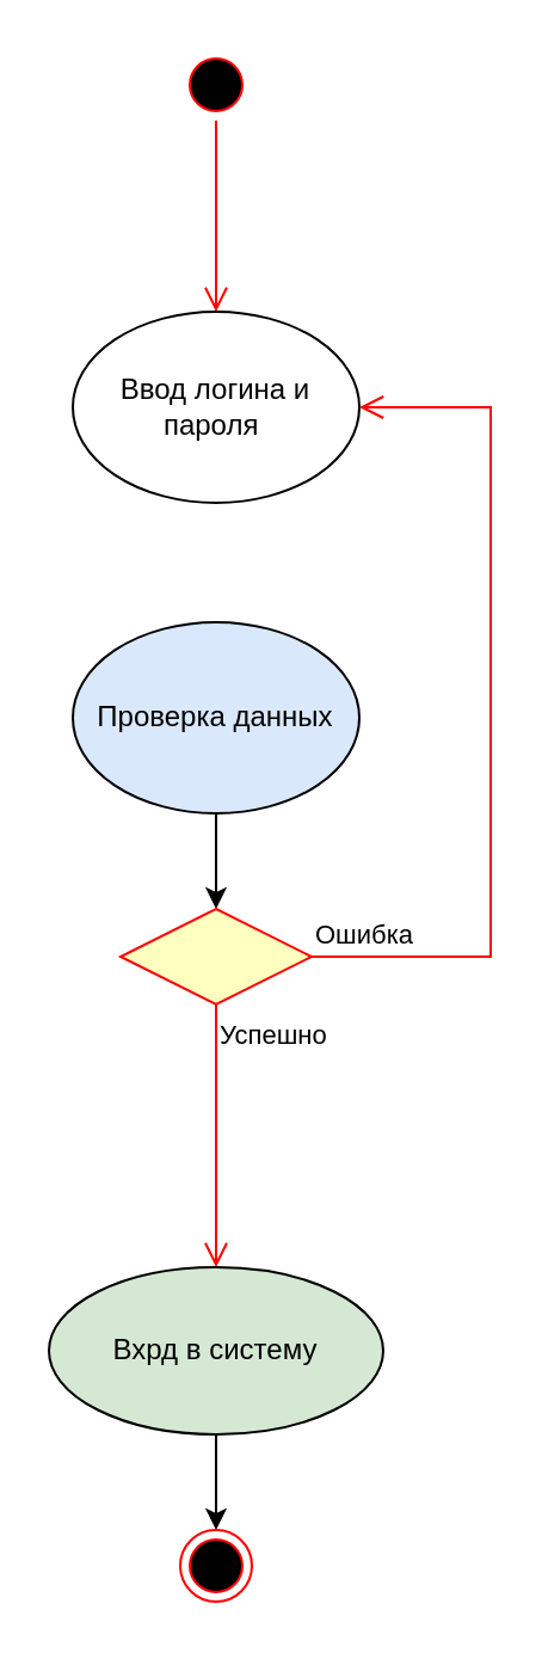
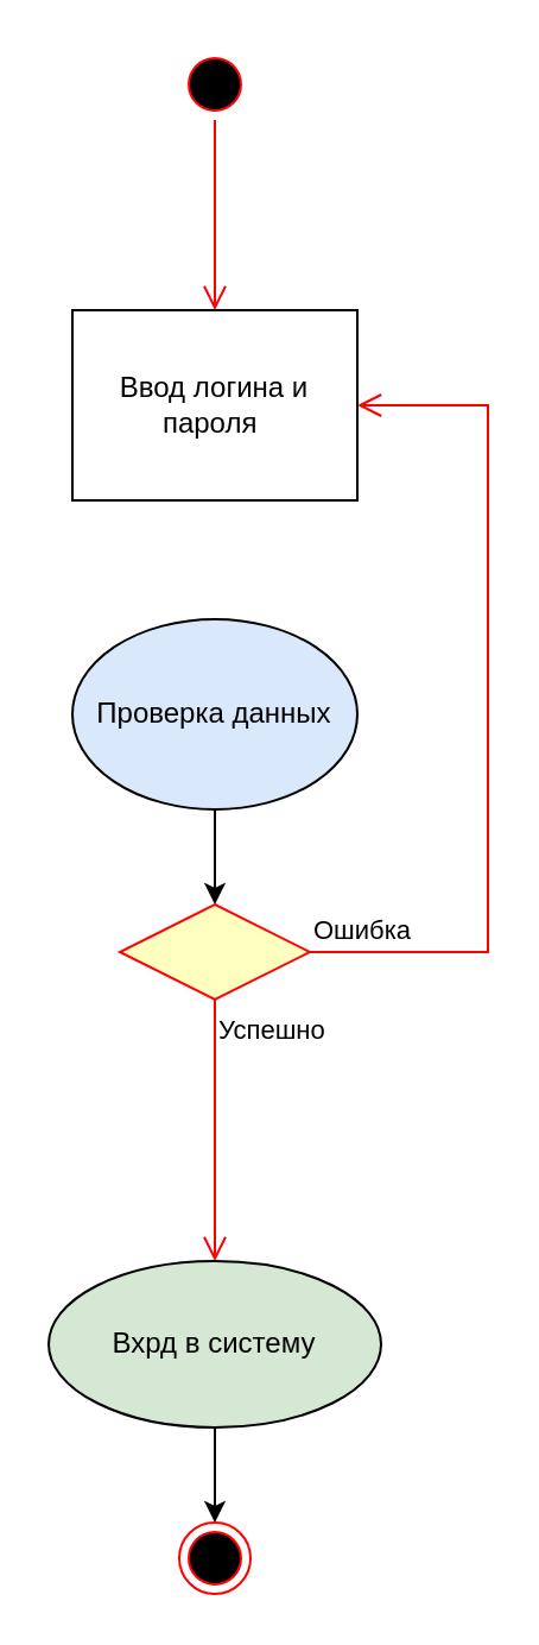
  <mxCell id="0" />
  <mxCell id="1" parent="0" />
  <mxCell id="2" value="" style="ellipse;html=1;shape=startState;fillColor=#000000;strokeColor=#ff0000;" vertex="1" parent="1"><mxGeometry x="75" y="20" width="30" height="30" as="geometry" /></mxCell>
  <mxCell id="3" value="" style="edgeStyle=orthogonalEdgeStyle;html=1;verticalAlign=bottom;endArrow=open;endSize=8;strokeColor=#ff0000;rounded=0;entryX=0.5;entryY=0;entryDx=0;entryDy=0;" edge="1" source="2" parent="1" target="4"><mxGeometry relative="1" as="geometry"><mxPoint x="90" y="110" as="targetPoint" /></mxGeometry></mxCell>
- <mxCell id="4" value="Ввод логина и пароля&amp;nbsp;" style="ellipse;whiteSpace=wrap;html=1;" vertex="1" parent="1"><mxGeometry x="30" y="130" width="120" height="80" as="geometry" /></mxCell>
+ <mxCell id="4" value="Ввод логина и пароля&amp;nbsp;" style="whiteSpace=wrap;html=1;rounded=0;" vertex="1" parent="1"><mxGeometry x="30" y="130" width="120" height="80" as="geometry" /></mxCell>
  <mxCell id="5" style="edgeStyle=orthogonalEdgeStyle;rounded=0;orthogonalLoop=1;jettySize=auto;html=1;exitX=0.5;exitY=1;exitDx=0;exitDy=0;entryX=0.5;entryY=0;entryDx=0;entryDy=0;" edge="1" parent="1" source="6" target="7"><mxGeometry relative="1" as="geometry" /></mxCell>
  <mxCell id="6" value="Проверка данных" style="ellipse;whiteSpace=wrap;html=1;fillColor=#dae8fc;" vertex="1" parent="1"><mxGeometry x="30" y="260" width="120" height="80" as="geometry" /></mxCell>
  <mxCell id="7" value="" style="rhombus;whiteSpace=wrap;html=1;fontColor=#000000;fillColor=#ffffc0;strokeColor=#ff0000;" vertex="1" parent="1"><mxGeometry x="50" y="380" width="80" height="40" as="geometry" /></mxCell>
  <mxCell id="8" value="Ошибка" style="edgeStyle=orthogonalEdgeStyle;html=1;align=left;verticalAlign=bottom;endArrow=open;endSize=8;strokeColor=#ff0000;rounded=0;entryX=1;entryY=0.5;entryDx=0;entryDy=0;" edge="1" source="7" parent="1" target="4"><mxGeometry x="-1" relative="1" as="geometry"><mxPoint x="235" y="400" as="targetPoint" /><Array as="points"><mxPoint x="205" y="400" /><mxPoint x="205" y="170" /></Array></mxGeometry></mxCell>
  <mxCell id="9" value="Успешно" style="edgeStyle=orthogonalEdgeStyle;html=1;align=left;verticalAlign=top;endArrow=open;endSize=8;strokeColor=#ff0000;rounded=0;entryX=0.5;entryY=0;entryDx=0;entryDy=0;" edge="1" source="7" parent="1" target="11"><mxGeometry x="-1" relative="1" as="geometry"><mxPoint x="90" y="500" as="targetPoint" /></mxGeometry></mxCell>
  <mxCell id="10" style="edgeStyle=orthogonalEdgeStyle;rounded=0;orthogonalLoop=1;jettySize=auto;html=1;exitX=0.5;exitY=1;exitDx=0;exitDy=0;entryX=0.5;entryY=0;entryDx=0;entryDy=0;" edge="1" parent="1" source="11" target="12"><mxGeometry relative="1" as="geometry" /></mxCell>
  <mxCell id="11" value="Вхрд в систему" style="ellipse;whiteSpace=wrap;html=1;fillColor=#d5e8d4;" vertex="1" parent="1"><mxGeometry x="20" y="530" width="140" height="70" as="geometry" /></mxCell>
  <mxCell id="12" value="" style="ellipse;html=1;shape=endState;fillColor=#000000;strokeColor=#ff0000;" vertex="1" parent="1"><mxGeometry x="75" y="640" width="30" height="30" as="geometry" /></mxCell>
